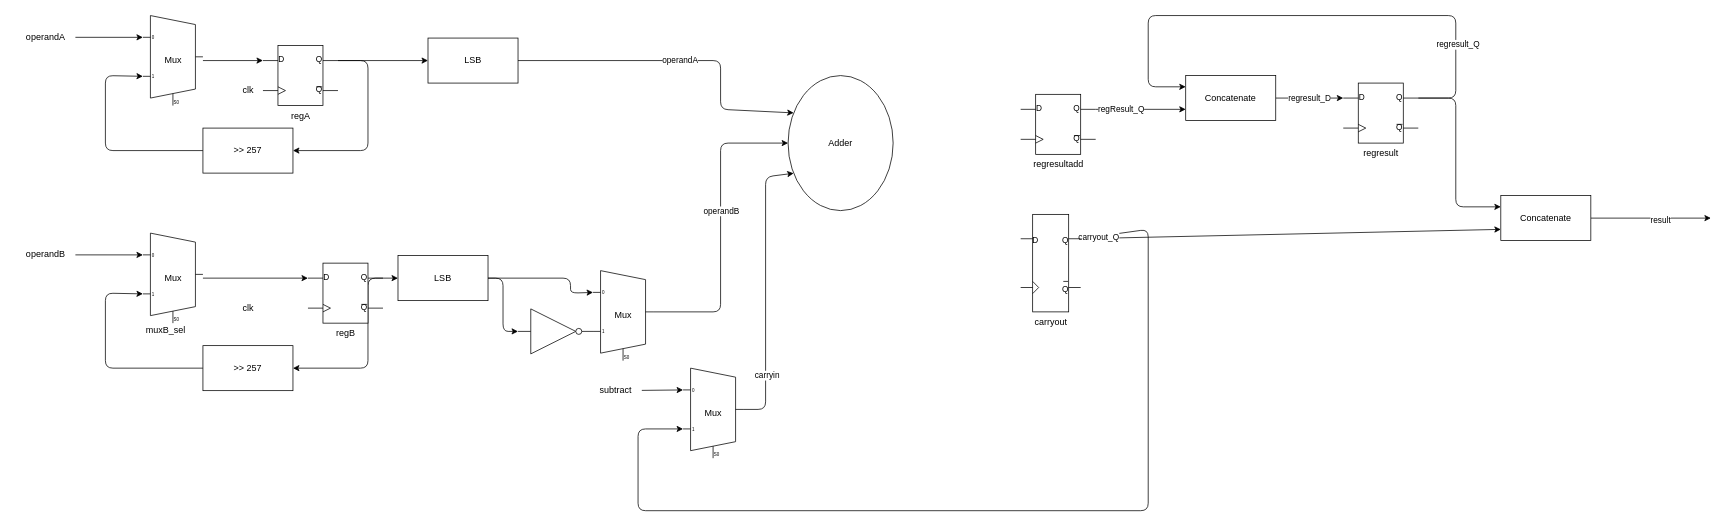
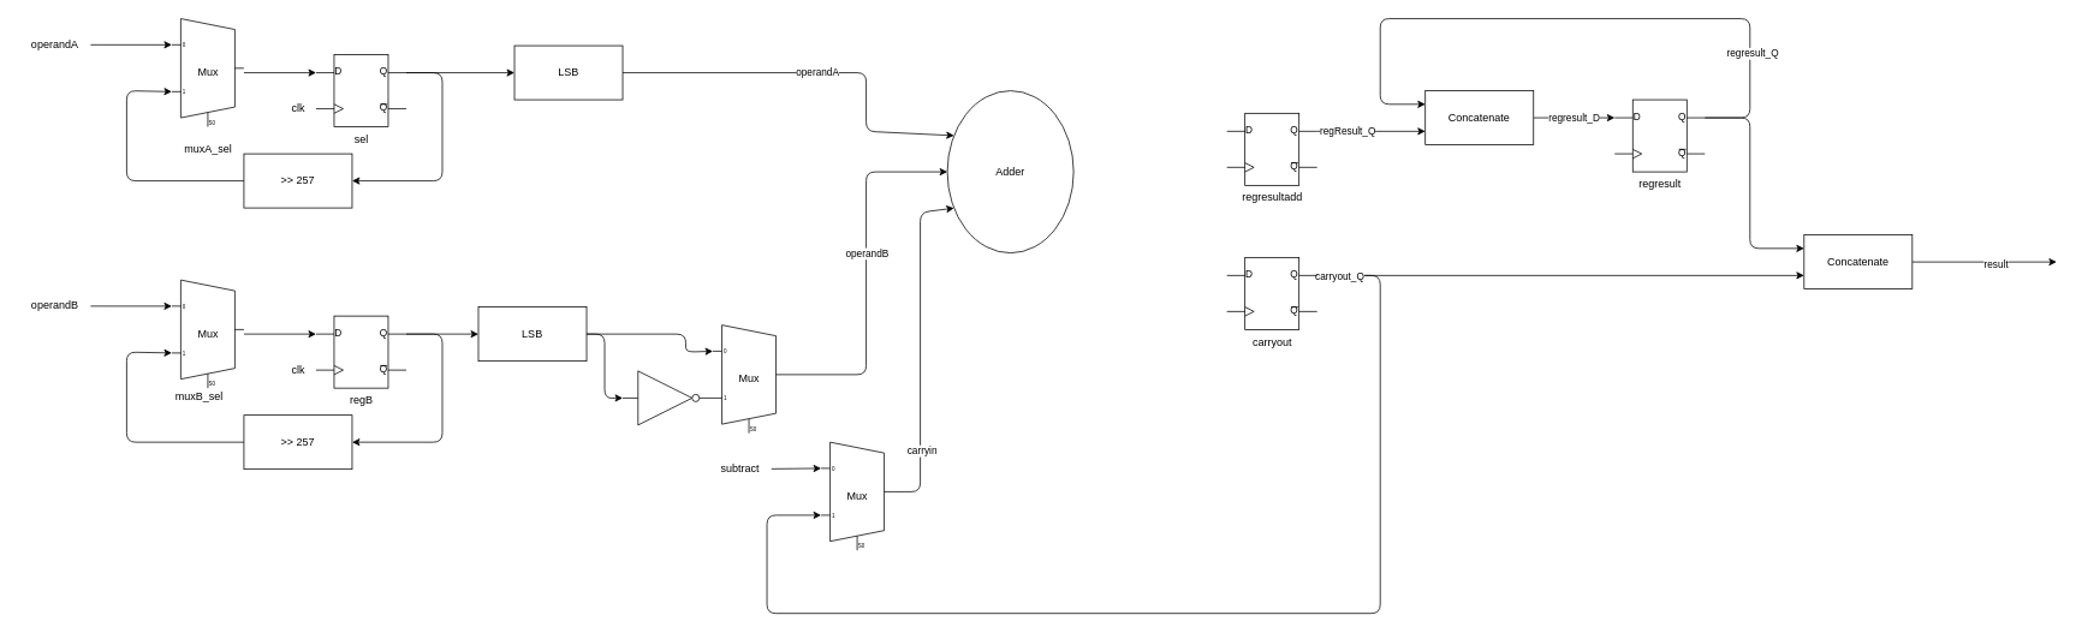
  <mxCell id="0" />
  <mxCell id="1" parent="0" />
  <mxCell id="2" style="edgeStyle=none;html=1;entryX=0;entryY=0.25;entryDx=0;entryDy=0;entryPerimeter=0;" parent="1" source="3" target="6" edge="1"><mxGeometry relative="1" as="geometry" /></mxCell>
  <mxCell id="3" value="Mux" style="shadow=0;dashed=0;align=center;html=1;strokeWidth=1;shape=mxgraph.electrical.abstract.mux2;" parent="1" vertex="1"><mxGeometry x="190" y="20" width="80" height="120" as="geometry" /></mxCell>
  <mxCell id="4" style="edgeStyle=none;html=1;exitX=1;exitY=0.25;exitDx=0;exitDy=0;exitPerimeter=0;entryX=1;entryY=0.5;entryDx=0;entryDy=0;" parent="1" source="6" target="8" edge="1"><mxGeometry relative="1" as="geometry"><Array as="points"><mxPoint x="490" y="80" /><mxPoint x="490" y="200" /></Array></mxGeometry></mxCell>
  <mxCell id="5" style="edgeStyle=none;html=1;exitX=1;exitY=0.25;exitDx=0;exitDy=0;exitPerimeter=0;entryX=0;entryY=0.5;entryDx=0;entryDy=0;" parent="1" source="6" target="13" edge="1"><mxGeometry relative="1" as="geometry"><mxPoint x="570" y="80" as="targetPoint" /></mxGeometry></mxCell>
- <mxCell id="6" value="regA" style="verticalLabelPosition=bottom;shadow=0;dashed=0;align=center;html=1;verticalAlign=top;shape=mxgraph.electrical.logic_gates.d_type_flip-flop;" parent="1" vertex="1"><mxGeometry x="350" y="60" width="100" height="80" as="geometry" /></mxCell>
+ <mxCell id="6" value="sel" style="verticalLabelPosition=bottom;shadow=0;dashed=0;align=center;html=1;verticalAlign=top;shape=mxgraph.electrical.logic_gates.d_type_flip-flop;" parent="1" vertex="1"><mxGeometry x="350" y="60" width="100" height="80" as="geometry" /></mxCell>
  <mxCell id="7" style="edgeStyle=none;html=1;entryX=0;entryY=0.65;entryDx=0;entryDy=3;entryPerimeter=0;" parent="1" source="8" target="3" edge="1"><mxGeometry relative="1" as="geometry"><Array as="points"><mxPoint x="140" y="200" /><mxPoint x="140" y="100" /></Array></mxGeometry></mxCell>
  <mxCell id="8" value="&amp;gt;&amp;gt; 257" style="whiteSpace=wrap;html=1;" parent="1" vertex="1"><mxGeometry x="270" y="170" width="120" height="60" as="geometry" /></mxCell>
  <mxCell id="9" style="edgeStyle=none;html=1;entryX=0;entryY=0.217;entryDx=0;entryDy=3;entryPerimeter=0;" parent="1" source="10" target="3" edge="1"><mxGeometry relative="1" as="geometry" /></mxCell>
  <mxCell id="10" value="operandA" style="text;html=1;align=center;verticalAlign=middle;resizable=0;points=[];autosize=1;strokeColor=none;fillColor=none;" parent="1" vertex="1"><mxGeometry x="20" y="34" width="80" height="30" as="geometry" /></mxCell>
  <mxCell id="11" value="clk" style="text;html=1;align=center;verticalAlign=middle;resizable=0;points=[];autosize=1;strokeColor=none;fillColor=none;" parent="1" vertex="1"><mxGeometry x="310" y="105" width="40" height="30" as="geometry" /></mxCell>
  <mxCell id="12" value="operandA" style="edgeStyle=none;html=1;entryX=0;entryY=0.25;entryDx=0;entryDy=0;" edge="1" parent="1" source="13" target="14"><mxGeometry relative="1" as="geometry"><Array as="points"><mxPoint x="960" y="80" /><mxPoint x="960" y="145" /></Array></mxGeometry></mxCell>
  <mxCell id="13" value="LSB" style="whiteSpace=wrap;html=1;" parent="1" vertex="1"><mxGeometry x="570" y="50" width="120" height="60" as="geometry" /></mxCell>
  <mxCell id="14" value="Adder" style="ellipse;whiteSpace=wrap;html=1;" parent="1" vertex="1"><mxGeometry x="1050" y="100" width="140" height="180" as="geometry" /></mxCell>
  <mxCell id="15" style="edgeStyle=none;html=1;exitX=1;exitY=0.25;exitDx=0;exitDy=0;exitPerimeter=0;entryX=0;entryY=0.75;entryDx=0;entryDy=0;" parent="1" source="17" target="21" edge="1"><mxGeometry relative="1" as="geometry"><mxPoint x="1590" y="145" as="targetPoint" /></mxGeometry></mxCell>
  <mxCell id="16" value="regResult_Q" style="edgeLabel;html=1;align=center;verticalAlign=middle;resizable=0;points=[];" vertex="1" connectable="0" parent="15"><mxGeometry x="-0.45" y="1" relative="1" as="geometry"><mxPoint as="offset" /></mxGeometry></mxCell>
  <mxCell id="17" value="regresultadd" style="verticalLabelPosition=bottom;shadow=0;dashed=0;align=center;html=1;verticalAlign=top;shape=mxgraph.electrical.logic_gates.d_type_flip-flop;" parent="1" vertex="1"><mxGeometry x="1360" y="125" width="100" height="80" as="geometry" /></mxCell>
  <mxCell id="18" value="regresult_D" style="edgeStyle=none;html=1;entryX=0;entryY=0.25;entryDx=0;entryDy=0;entryPerimeter=0;" parent="1" source="21" target="23" edge="1"><mxGeometry relative="1" as="geometry" /></mxCell>
  <mxCell id="19" style="edgeStyle=none;html=1;entryX=0;entryY=0.25;entryDx=0;entryDy=0;exitX=1;exitY=0.25;exitDx=0;exitDy=0;exitPerimeter=0;" parent="1" source="23" target="21" edge="1"><mxGeometry relative="1" as="geometry"><mxPoint x="1530" y="10" as="targetPoint" /><Array as="points"><mxPoint x="1940" y="130" /><mxPoint x="1940" y="20" /><mxPoint x="1530" y="20" /><mxPoint x="1530" y="115" /></Array></mxGeometry></mxCell>
  <mxCell id="20" value="regresult_Q" style="edgeLabel;html=1;align=center;verticalAlign=middle;resizable=0;points=[];" vertex="1" connectable="0" parent="19"><mxGeometry x="-0.659" y="-2" relative="1" as="geometry"><mxPoint as="offset" /></mxGeometry></mxCell>
  <mxCell id="21" value="Concatenate" style="whiteSpace=wrap;html=1;" parent="1" vertex="1"><mxGeometry x="1580" y="100" width="120" height="60" as="geometry" /></mxCell>
  <mxCell id="22" style="edgeStyle=none;html=1;exitX=1;exitY=0.25;exitDx=0;exitDy=0;exitPerimeter=0;entryX=0;entryY=0.25;entryDx=0;entryDy=0;" parent="1" source="23" target="26" edge="1"><mxGeometry relative="1" as="geometry"><mxPoint x="2050" y="270" as="targetPoint" /><Array as="points"><mxPoint x="1940" y="130" /><mxPoint x="1940" y="275" /></Array></mxGeometry></mxCell>
  <mxCell id="23" value="regresult" style="verticalLabelPosition=bottom;shadow=0;dashed=0;align=center;html=1;verticalAlign=top;shape=mxgraph.electrical.logic_gates.d_type_flip-flop;" parent="1" vertex="1"><mxGeometry x="1790" y="110" width="100" height="80" as="geometry" /></mxCell>
  <mxCell id="24" style="edgeStyle=none;html=1;" edge="1" parent="1" source="26"><mxGeometry relative="1" as="geometry"><mxPoint x="2280" y="290" as="targetPoint" /></mxGeometry></mxCell>
  <mxCell id="25" value="result" style="edgeLabel;html=1;align=center;verticalAlign=middle;resizable=0;points=[];" vertex="1" connectable="0" parent="24"><mxGeometry x="0.15" y="-2" relative="1" as="geometry"><mxPoint as="offset" /></mxGeometry></mxCell>
  <mxCell id="26" value="Concatenate" style="whiteSpace=wrap;html=1;" parent="1" vertex="1"><mxGeometry x="2000" y="260" width="120" height="60" as="geometry" /></mxCell>
  <mxCell id="27" style="edgeStyle=none;html=1;exitX=1;exitY=0.25;exitDx=0;exitDy=0;exitPerimeter=0;entryX=0;entryY=0.75;entryDx=0;entryDy=0;" parent="1" source="30" target="26" edge="1"><mxGeometry relative="1" as="geometry" /></mxCell>
  <mxCell id="28" style="edgeStyle=none;html=1;exitX=1;exitY=0.25;exitDx=0;exitDy=0;exitPerimeter=0;entryX=0;entryY=0.65;entryDx=0;entryDy=3;entryPerimeter=0;" edge="1" parent="1" source="30" target="52"><mxGeometry relative="1" as="geometry"><mxPoint x="1400" y="570" as="targetPoint" /><Array as="points"><mxPoint x="1530" y="305" /><mxPoint x="1530" y="680" /><mxPoint x="850" y="680" /><mxPoint x="850" y="571" /></Array></mxGeometry></mxCell>
  <mxCell id="29" value="carryout_Q" style="edgeLabel;html=1;align=center;verticalAlign=middle;resizable=0;points=[];" vertex="1" connectable="0" parent="28"><mxGeometry x="-0.963" y="-1" relative="1" as="geometry"><mxPoint as="offset" /></mxGeometry></mxCell>
- <mxCell id="30" value="carryout" style="verticalLabelPosition=bottom;shadow=0;dashed=0;align=center;html=1;verticalAlign=top;shape=mxgraph.electrical.logic_gates.d_type_flip-flop;" parent="1" vertex="1"><mxGeometry x="1360" y="285" width="80" height="130" as="geometry" /></mxCell>
+ <mxCell id="30" value="carryout" style="verticalLabelPosition=bottom;shadow=0;dashed=0;align=center;html=1;verticalAlign=top;shape=mxgraph.electrical.logic_gates.d_type_flip-flop;" parent="1" vertex="1"><mxGeometry x="1360" y="285" width="100" height="80" as="geometry" /></mxCell>
  <mxCell id="31" style="edgeStyle=none;html=1;entryX=0;entryY=0.25;entryDx=0;entryDy=0;entryPerimeter=0;" parent="1" source="32" target="35" edge="1"><mxGeometry relative="1" as="geometry" /></mxCell>
  <mxCell id="32" value="Mux" style="shadow=0;dashed=0;align=center;html=1;strokeWidth=1;shape=mxgraph.electrical.abstract.mux2;" parent="1" vertex="1"><mxGeometry x="190" y="310" width="80" height="120" as="geometry" /></mxCell>
  <mxCell id="33" style="edgeStyle=none;html=1;exitX=1;exitY=0.25;exitDx=0;exitDy=0;exitPerimeter=0;entryX=1;entryY=0.5;entryDx=0;entryDy=0;" parent="1" source="35" target="37" edge="1"><mxGeometry relative="1" as="geometry"><Array as="points"><mxPoint x="490" y="370" /><mxPoint x="490" y="490" /></Array></mxGeometry></mxCell>
  <mxCell id="34" style="edgeStyle=none;html=1;exitX=1;exitY=0.25;exitDx=0;exitDy=0;exitPerimeter=0;entryX=0;entryY=0.5;entryDx=0;entryDy=0;" parent="1" source="35" target="43" edge="1"><mxGeometry relative="1" as="geometry"><mxPoint x="570" y="370" as="targetPoint" /></mxGeometry></mxCell>
- <mxCell id="35" value="regB" style="verticalLabelPosition=bottom;shadow=0;dashed=0;align=center;html=1;verticalAlign=top;shape=mxgraph.electrical.logic_gates.d_type_flip-flop;" parent="1" vertex="1"><mxGeometry x="410" y="350" width="100" height="80" as="geometry" /></mxCell>
+ <mxCell id="35" value="regB" style="verticalLabelPosition=bottom;shadow=0;dashed=0;align=center;html=1;verticalAlign=top;shape=mxgraph.electrical.logic_gates.d_type_flip-flop;" parent="1" vertex="1"><mxGeometry x="350" y="350" width="100" height="80" as="geometry" /></mxCell>
  <mxCell id="36" style="edgeStyle=none;html=1;entryX=0;entryY=0.65;entryDx=0;entryDy=3;entryPerimeter=0;" parent="1" source="37" target="32" edge="1"><mxGeometry relative="1" as="geometry"><Array as="points"><mxPoint x="140" y="490" /><mxPoint x="140" y="390" /></Array></mxGeometry></mxCell>
  <mxCell id="37" value="&amp;gt;&amp;gt; 257" style="whiteSpace=wrap;html=1;" parent="1" vertex="1"><mxGeometry x="270" y="460" width="120" height="60" as="geometry" /></mxCell>
  <mxCell id="38" style="edgeStyle=none;html=1;entryX=0;entryY=0.217;entryDx=0;entryDy=3;entryPerimeter=0;" parent="1" source="39" target="32" edge="1"><mxGeometry relative="1" as="geometry" /></mxCell>
  <mxCell id="39" value="operandB" style="text;html=1;align=center;verticalAlign=middle;resizable=0;points=[];autosize=1;strokeColor=none;fillColor=none;" parent="1" vertex="1"><mxGeometry x="20" y="324" width="80" height="30" as="geometry" /></mxCell>
  <mxCell id="40" value="clk" style="text;html=1;align=center;verticalAlign=middle;resizable=0;points=[];autosize=1;strokeColor=none;fillColor=none;" parent="1" vertex="1"><mxGeometry x="310" y="395" width="40" height="30" as="geometry" /></mxCell>
  <mxCell id="41" style="edgeStyle=none;html=1;entryX=0;entryY=0.5;entryDx=0;entryDy=0;entryPerimeter=0;exitX=1;exitY=0.5;exitDx=0;exitDy=0;" parent="1" source="43" target="44" edge="1"><mxGeometry relative="1" as="geometry"><Array as="points"><mxPoint x="670" y="370" /><mxPoint x="670" y="441" /></Array></mxGeometry></mxCell>
  <mxCell id="42" style="edgeStyle=none;html=1;entryX=0;entryY=0.217;entryDx=0;entryDy=3;entryPerimeter=0;exitX=1;exitY=0.5;exitDx=0;exitDy=0;" parent="1" source="43" target="47" edge="1"><mxGeometry relative="1" as="geometry"><Array as="points"><mxPoint x="760" y="370" /><mxPoint x="760" y="390" /></Array></mxGeometry></mxCell>
  <mxCell id="43" value="LSB" style="whiteSpace=wrap;html=1;" parent="1" vertex="1"><mxGeometry x="530" y="340" width="120" height="60" as="geometry" /></mxCell>
  <mxCell id="44" value="" style="verticalLabelPosition=bottom;shadow=0;dashed=0;align=center;html=1;verticalAlign=top;shape=mxgraph.electrical.logic_gates.inverter_2" parent="1" vertex="1"><mxGeometry x="690" y="411" width="100" height="60" as="geometry" /></mxCell>
  <mxCell id="45" style="edgeStyle=none;html=1;exitX=1;exitY=0.5;exitDx=0;exitDy=-5;exitPerimeter=0;entryX=0;entryY=0.5;entryDx=0;entryDy=0;" edge="1" parent="1" source="47" target="14"><mxGeometry relative="1" as="geometry"><Array as="points"><mxPoint x="960" y="415" /><mxPoint x="960" y="190" /></Array></mxGeometry></mxCell>
  <mxCell id="46" value="operandB" style="edgeLabel;html=1;align=center;verticalAlign=middle;resizable=0;points=[];" vertex="1" connectable="0" parent="45"><mxGeometry x="0.111" relative="1" as="geometry"><mxPoint as="offset" /></mxGeometry></mxCell>
  <mxCell id="47" value="Mux" style="shadow=0;dashed=0;align=center;html=1;strokeWidth=1;shape=mxgraph.electrical.abstract.mux2;" parent="1" vertex="1"><mxGeometry x="790" y="360" width="80" height="120" as="geometry" /></mxCell>
  <mxCell id="48" style="edgeStyle=none;html=1;entryX=0;entryY=0.217;entryDx=0;entryDy=3;entryPerimeter=0;" parent="1" source="49" target="52" edge="1"><mxGeometry relative="1" as="geometry" /></mxCell>
  <mxCell id="49" value="subtract" style="text;html=1;align=center;verticalAlign=middle;resizable=0;points=[];autosize=1;strokeColor=none;fillColor=none;" parent="1" vertex="1"><mxGeometry x="785" y="505" width="70" height="30" as="geometry" /></mxCell>
  <mxCell id="50" style="edgeStyle=none;html=1;entryX=0;entryY=0.75;entryDx=0;entryDy=0;exitX=1;exitY=0.5;exitDx=0;exitDy=-5;exitPerimeter=0;" edge="1" parent="1" source="52" target="14"><mxGeometry relative="1" as="geometry"><Array as="points"><mxPoint x="1020" y="545" /><mxPoint x="1020" y="235" /></Array></mxGeometry></mxCell>
  <mxCell id="51" value="carryin" style="edgeLabel;html=1;align=center;verticalAlign=middle;resizable=0;points=[];" vertex="1" connectable="0" parent="50"><mxGeometry x="-0.6" y="-1" relative="1" as="geometry"><mxPoint as="offset" /></mxGeometry></mxCell>
  <mxCell id="52" value="Mux" style="shadow=0;dashed=0;align=center;html=1;strokeWidth=1;shape=mxgraph.electrical.abstract.mux2;" parent="1" vertex="1"><mxGeometry x="910" y="490" width="80" height="120" as="geometry" /></mxCell>
+ <mxCell id="53" value="muxA_sel" style="text;html=1;align=center;verticalAlign=middle;resizable=0;points=[];autosize=1;strokeColor=none;fillColor=none;" vertex="1" parent="1"><mxGeometry x="190" y="150" width="80" height="30" as="geometry" /></mxCell>
  <mxCell id="54" value="muxB_sel" style="text;html=1;align=center;verticalAlign=middle;resizable=0;points=[];autosize=1;strokeColor=none;fillColor=none;" vertex="1" parent="1"><mxGeometry x="180" y="425" width="80" height="30" as="geometry" /></mxCell>
